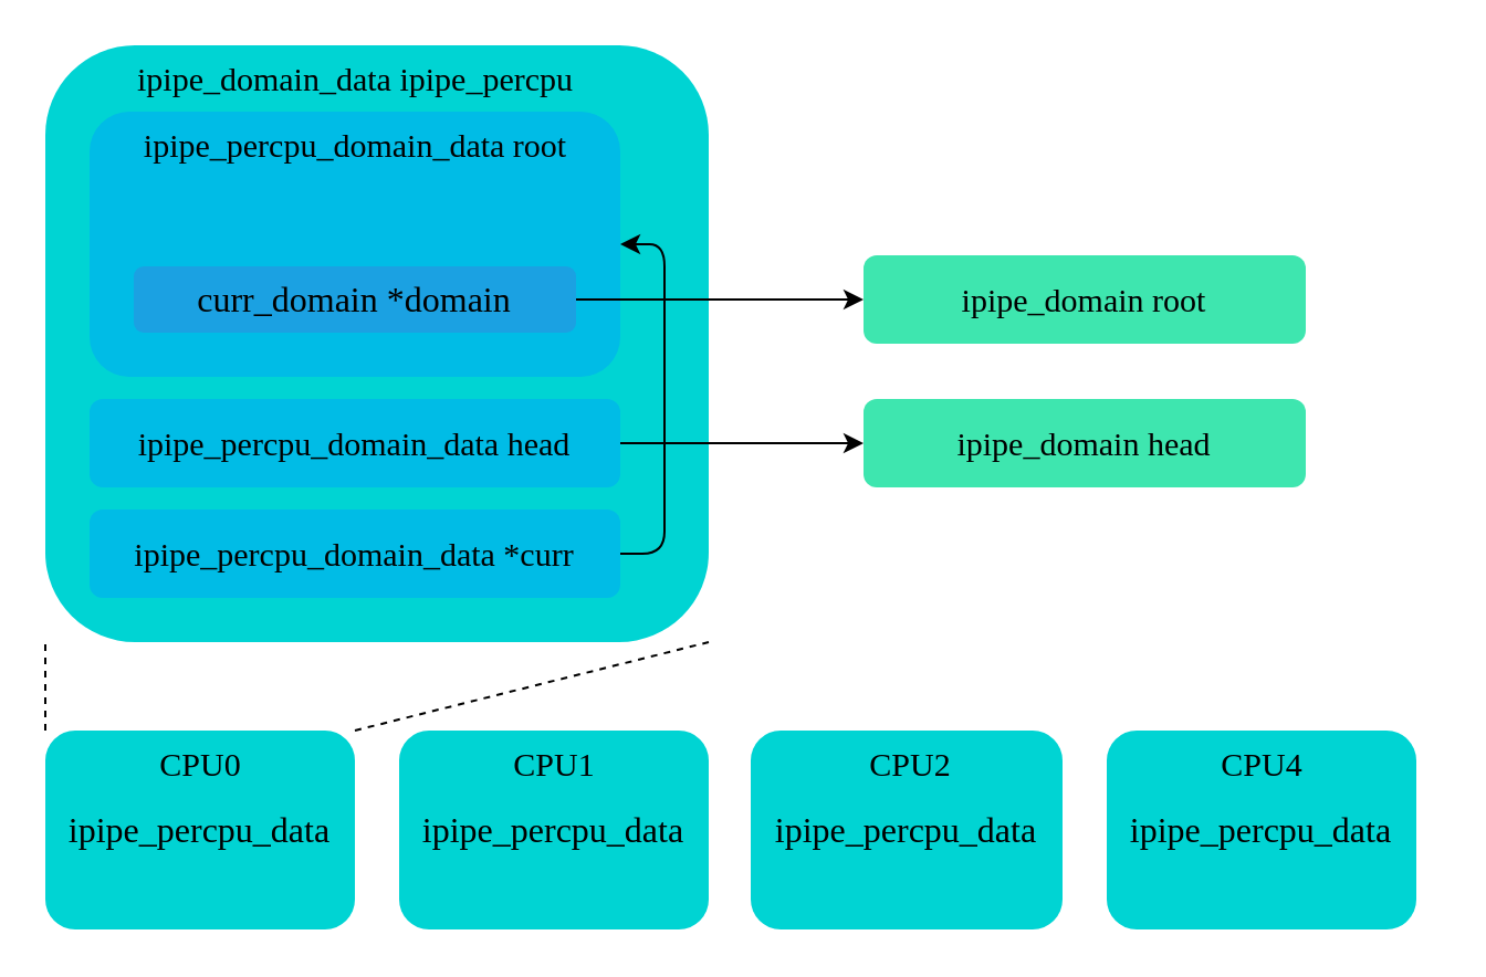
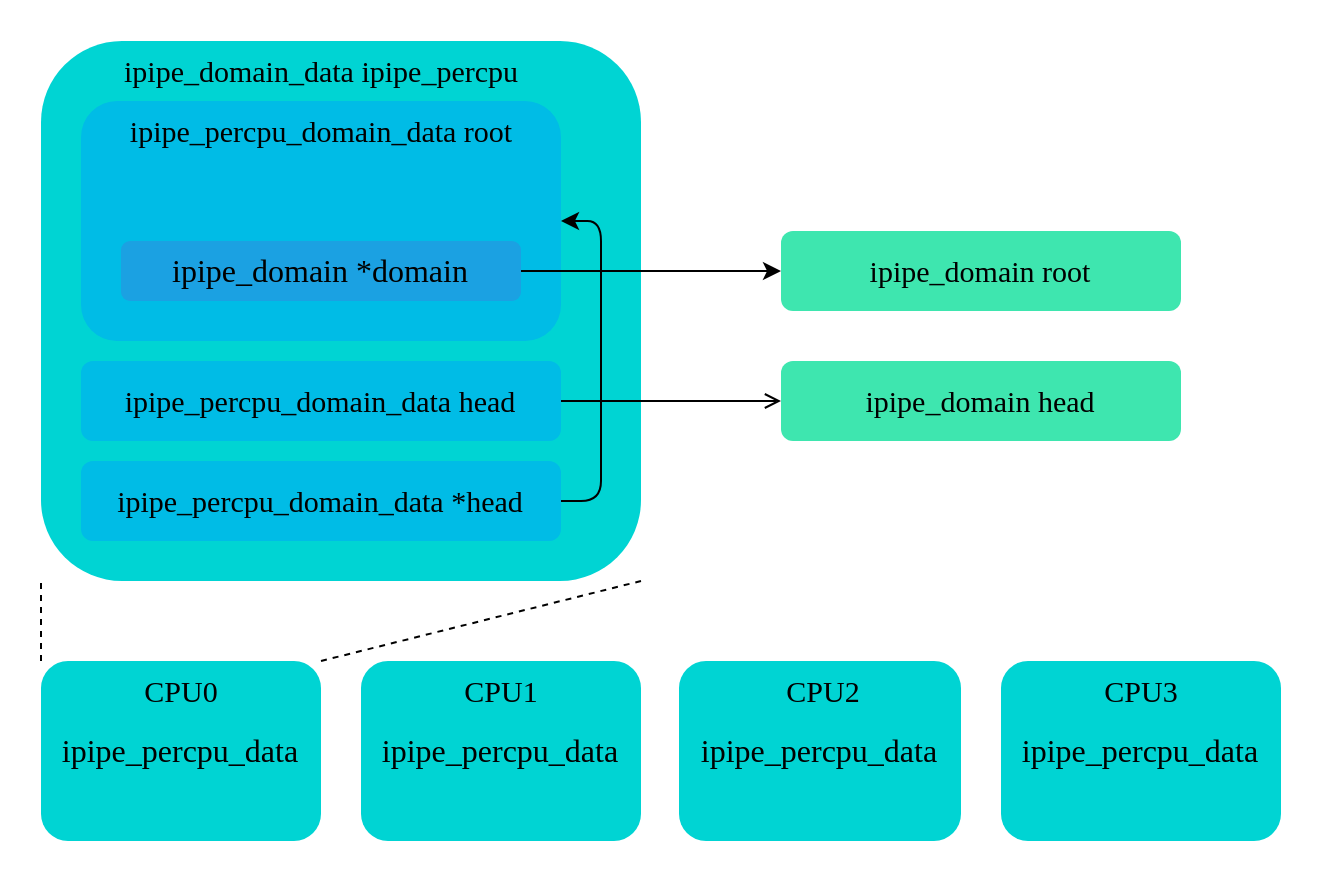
  <mxCell id="0" />
  <mxCell id="1" parent="0" />
  <mxCell id="2" value="" style="rounded=1;whiteSpace=wrap;html=1;fontFamily=Times New Roman;fontSize=16;fontColor=#000000;fillColor=#00D4D3;strokeColor=none;" parent="1" vertex="1"><mxGeometry x="20" y="20" width="300" height="270" as="geometry" /></mxCell>
  <mxCell id="3" value="" style="rounded=1;whiteSpace=wrap;html=1;fillColor=#00BCE6;strokeColor=none;fontFamily=Times New Roman;fontSize=15;" parent="1" vertex="1"><mxGeometry x="40" y="50" width="240" height="120" as="geometry" /></mxCell>
  <mxCell id="4" value="ipipe_domain_data ipipe_percpu" style="text;html=1;align=center;verticalAlign=middle;resizable=0;points=[];autosize=1;strokeColor=none;fillColor=none;fontSize=15;fontFamily=Times New Roman;" parent="1" vertex="1"><mxGeometry x="50" y="20" width="220" height="30" as="geometry" /></mxCell>
- <mxCell id="5" value="ipipe_percpu_domain_data *curr" style="rounded=1;whiteSpace=wrap;html=1;fillColor=#00BCE6;strokeColor=none;fontFamily=Times New Roman;fontSize=15;" parent="1" vertex="1"><mxGeometry x="40" y="230" width="240" height="40" as="geometry" /></mxCell>
+ <mxCell id="5" value="ipipe_percpu_domain_data *head" style="rounded=1;whiteSpace=wrap;html=1;fillColor=#00BCE6;strokeColor=none;fontFamily=Times New Roman;fontSize=15;" parent="1" vertex="1"><mxGeometry x="40" y="230" width="240" height="40" as="geometry" /></mxCell>
  <mxCell id="6" value="" style="endArrow=classic;html=1;rounded=1;fontFamily=Times New Roman;fontSize=15;exitX=1;exitY=0.5;exitDx=0;exitDy=0;entryX=1;entryY=0.5;entryDx=0;entryDy=0;" parent="1" source="5" target="3" edge="1"><mxGeometry width="50" height="50" relative="1" as="geometry"><mxPoint x="320" y="70" as="sourcePoint" /><mxPoint x="370" y="20" as="targetPoint" /><Array as="points"><mxPoint x="300" y="250" /><mxPoint x="300" y="110" /></Array></mxGeometry></mxCell>
  <mxCell id="7" value="ipipe_percpu_domain_data root" style="text;html=1;align=center;verticalAlign=middle;resizable=0;points=[];autosize=1;strokeColor=none;fillColor=none;fontSize=15;fontFamily=Times New Roman;" parent="1" vertex="1"><mxGeometry x="55" y="50" width="210" height="30" as="geometry" /></mxCell>
  <mxCell id="8" style="edgeStyle=orthogonalEdgeStyle;rounded=0;orthogonalLoop=1;jettySize=auto;html=1;exitX=1;exitY=0.5;exitDx=0;exitDy=0;entryX=0;entryY=0.5;entryDx=0;entryDy=0;" parent="1" source="9" target="25" edge="1"><mxGeometry relative="1" as="geometry"><mxPoint x="400" y="130" as="targetPoint" /></mxGeometry></mxCell>
- <mxCell id="9" value="&lt;font&gt;curr_domain *domain&lt;/font&gt;" style="rounded=1;whiteSpace=wrap;html=1;fontSize=16;fillColor=#1BA1E2;fontColor=#000000;strokeColor=none;fontFamily=Times New Roman;fontStyle=0;fillStyle=auto;gradientColor=none;container=0;" parent="1" vertex="1"><mxGeometry x="60" y="120" width="200" height="30" as="geometry" /></mxCell>
- <mxCell id="10" style="edgeStyle=orthogonalEdgeStyle;rounded=0;orthogonalLoop=1;jettySize=auto;html=1;exitX=1;exitY=0.5;exitDx=0;exitDy=0;entryX=0;entryY=0.5;entryDx=0;entryDy=0;" parent="1" source="11" target="24" edge="1"><mxGeometry relative="1" as="geometry" /></mxCell>
+ <mxCell id="9" value="&lt;font&gt;ipipe_domain *domain&lt;/font&gt;" style="rounded=1;whiteSpace=wrap;html=1;fontSize=16;fillColor=#1BA1E2;fontColor=#000000;strokeColor=none;fontFamily=Times New Roman;fontStyle=0;fillStyle=auto;gradientColor=none;container=0;" parent="1" vertex="1"><mxGeometry x="60" y="120" width="200" height="30" as="geometry" /></mxCell>
+ <mxCell id="10" style="edgeStyle=orthogonalEdgeStyle;rounded=0;orthogonalLoop=1;jettySize=auto;html=1;exitX=1;exitY=0.5;exitDx=0;exitDy=0;entryX=0;entryY=0.5;entryDx=0;entryDy=0;endArrow=open;" parent="1" source="11" target="24" edge="1"><mxGeometry relative="1" as="geometry" /></mxCell>
  <mxCell id="11" value="ipipe_percpu_domain_data head" style="rounded=1;whiteSpace=wrap;html=1;fillColor=#00BCE6;strokeColor=none;fontFamily=Times New Roman;fontSize=15;" parent="1" vertex="1"><mxGeometry x="40" y="180" width="240" height="40" as="geometry" /></mxCell>
  <mxCell id="12" value="" style="group" parent="1" vertex="1" connectable="0"><mxGeometry x="20" y="330" width="140" height="90" as="geometry" /></mxCell>
  <mxCell id="13" value="ipipe_percpu_data" style="rounded=1;whiteSpace=wrap;html=1;fontFamily=Times New Roman;fontSize=16;fontColor=#000000;fillColor=#00D4D3;strokeColor=none;" parent="12" vertex="1"><mxGeometry width="140" height="90" as="geometry" /></mxCell>
  <mxCell id="14" value="CPU0" style="text;html=1;align=center;verticalAlign=middle;resizable=0;points=[];autosize=1;strokeColor=none;fillColor=none;fontFamily=Times New Roman;fontSize=15;" parent="12" vertex="1"><mxGeometry x="40" width="60" height="30" as="geometry" /></mxCell>
  <mxCell id="15" value="" style="group" parent="1" vertex="1" connectable="0"><mxGeometry x="180" y="330" width="140" height="90" as="geometry" /></mxCell>
  <mxCell id="16" value="ipipe_percpu_data" style="rounded=1;whiteSpace=wrap;html=1;fontFamily=Times New Roman;fontSize=16;fontColor=#000000;fillColor=#00D4D3;strokeColor=none;" parent="15" vertex="1"><mxGeometry width="140" height="90" as="geometry" /></mxCell>
  <mxCell id="17" value="CPU1" style="text;html=1;align=center;verticalAlign=middle;resizable=0;points=[];autosize=1;strokeColor=none;fillColor=none;fontFamily=Times New Roman;fontSize=15;" parent="15" vertex="1"><mxGeometry x="40" width="60" height="30" as="geometry" /></mxCell>
  <mxCell id="18" value="" style="group" parent="1" vertex="1" connectable="0"><mxGeometry x="339" y="330" width="141" height="90" as="geometry" /></mxCell>
  <mxCell id="19" value="ipipe_percpu_data" style="rounded=1;whiteSpace=wrap;html=1;fontFamily=Times New Roman;fontSize=16;fontColor=#000000;fillColor=#00D4D3;strokeColor=none;" parent="18" vertex="1"><mxGeometry width="141" height="90" as="geometry" /></mxCell>
  <mxCell id="20" value="CPU2" style="text;html=1;align=center;verticalAlign=middle;resizable=0;points=[];autosize=1;strokeColor=none;fillColor=none;fontFamily=Times New Roman;fontSize=15;" parent="18" vertex="1"><mxGeometry x="42.3" width="60" height="30" as="geometry" /></mxCell>
  <mxCell id="21" value="" style="group" parent="1" vertex="1" connectable="0"><mxGeometry x="500" y="330" width="150" height="90" as="geometry" /></mxCell>
  <mxCell id="22" value="ipipe_percpu_data" style="rounded=1;whiteSpace=wrap;html=1;fontFamily=Times New Roman;fontSize=16;fontColor=#000000;fillColor=#00D4D3;strokeColor=none;" parent="21" vertex="1"><mxGeometry width="140" height="90" as="geometry" /></mxCell>
- <mxCell id="23" value="CPU4" style="text;html=1;align=center;verticalAlign=middle;resizable=0;points=[];autosize=1;strokeColor=none;fillColor=none;fontFamily=Times New Roman;fontSize=15;" parent="21" vertex="1"><mxGeometry x="40" width="60" height="30" as="geometry" /></mxCell>
+ <mxCell id="23" value="CPU3" style="text;html=1;align=center;verticalAlign=middle;resizable=0;points=[];autosize=1;strokeColor=none;fillColor=none;fontFamily=Times New Roman;fontSize=15;" parent="21" vertex="1"><mxGeometry x="40" width="60" height="30" as="geometry" /></mxCell>
  <mxCell id="24" value="ipipe_domain head" style="rounded=1;whiteSpace=wrap;html=1;fontFamily=Times New Roman;fontSize=15;fillColor=#3EE6AF;strokeColor=none;" parent="1" vertex="1"><mxGeometry x="390" y="180" width="200" height="40" as="geometry" /></mxCell>
  <mxCell id="25" value="ipipe_domain root" style="rounded=1;whiteSpace=wrap;html=1;fontFamily=Times New Roman;fontSize=15;fillColor=#3EE6AF;strokeColor=none;" parent="1" vertex="1"><mxGeometry x="390" y="115" width="200" height="40" as="geometry" /></mxCell>
  <mxCell id="26" value="" style="endArrow=none;dashed=1;html=1;rounded=0;entryX=0;entryY=1;entryDx=0;entryDy=0;strokeWidth=1;strokeColor=#000000;exitX=0;exitY=0;exitDx=0;exitDy=0;" parent="1" source="13" target="2" edge="1"><mxGeometry width="50" height="50" relative="1" as="geometry"><mxPoint x="20" y="360" as="sourcePoint" /><mxPoint x="470" y="270" as="targetPoint" /></mxGeometry></mxCell>
  <mxCell id="27" value="" style="endArrow=none;dashed=1;html=1;rounded=0;entryX=1;entryY=1;entryDx=0;entryDy=0;strokeWidth=1;strokeColor=#000000;exitX=1;exitY=0;exitDx=0;exitDy=0;" parent="1" source="13" target="2" edge="1"><mxGeometry width="50" height="50" relative="1" as="geometry"><mxPoint x="30" y="370" as="sourcePoint" /><mxPoint x="30" y="300" as="targetPoint" /></mxGeometry></mxCell>
